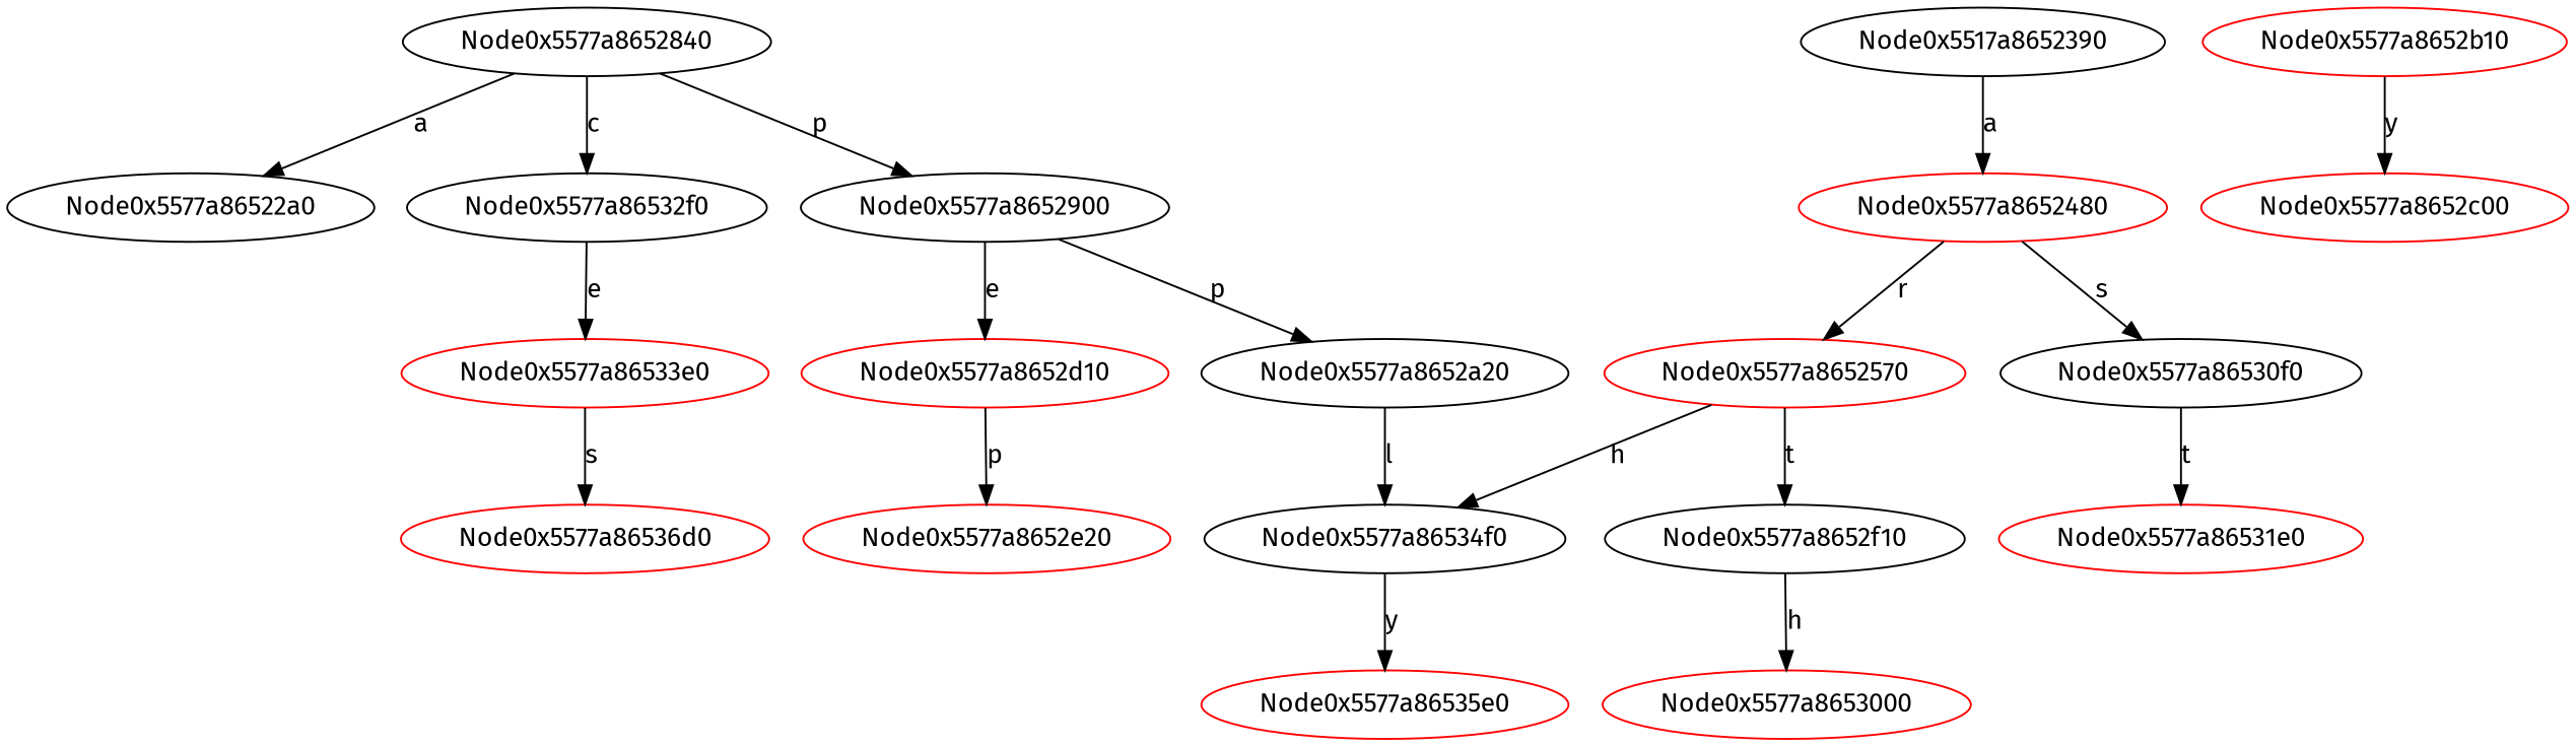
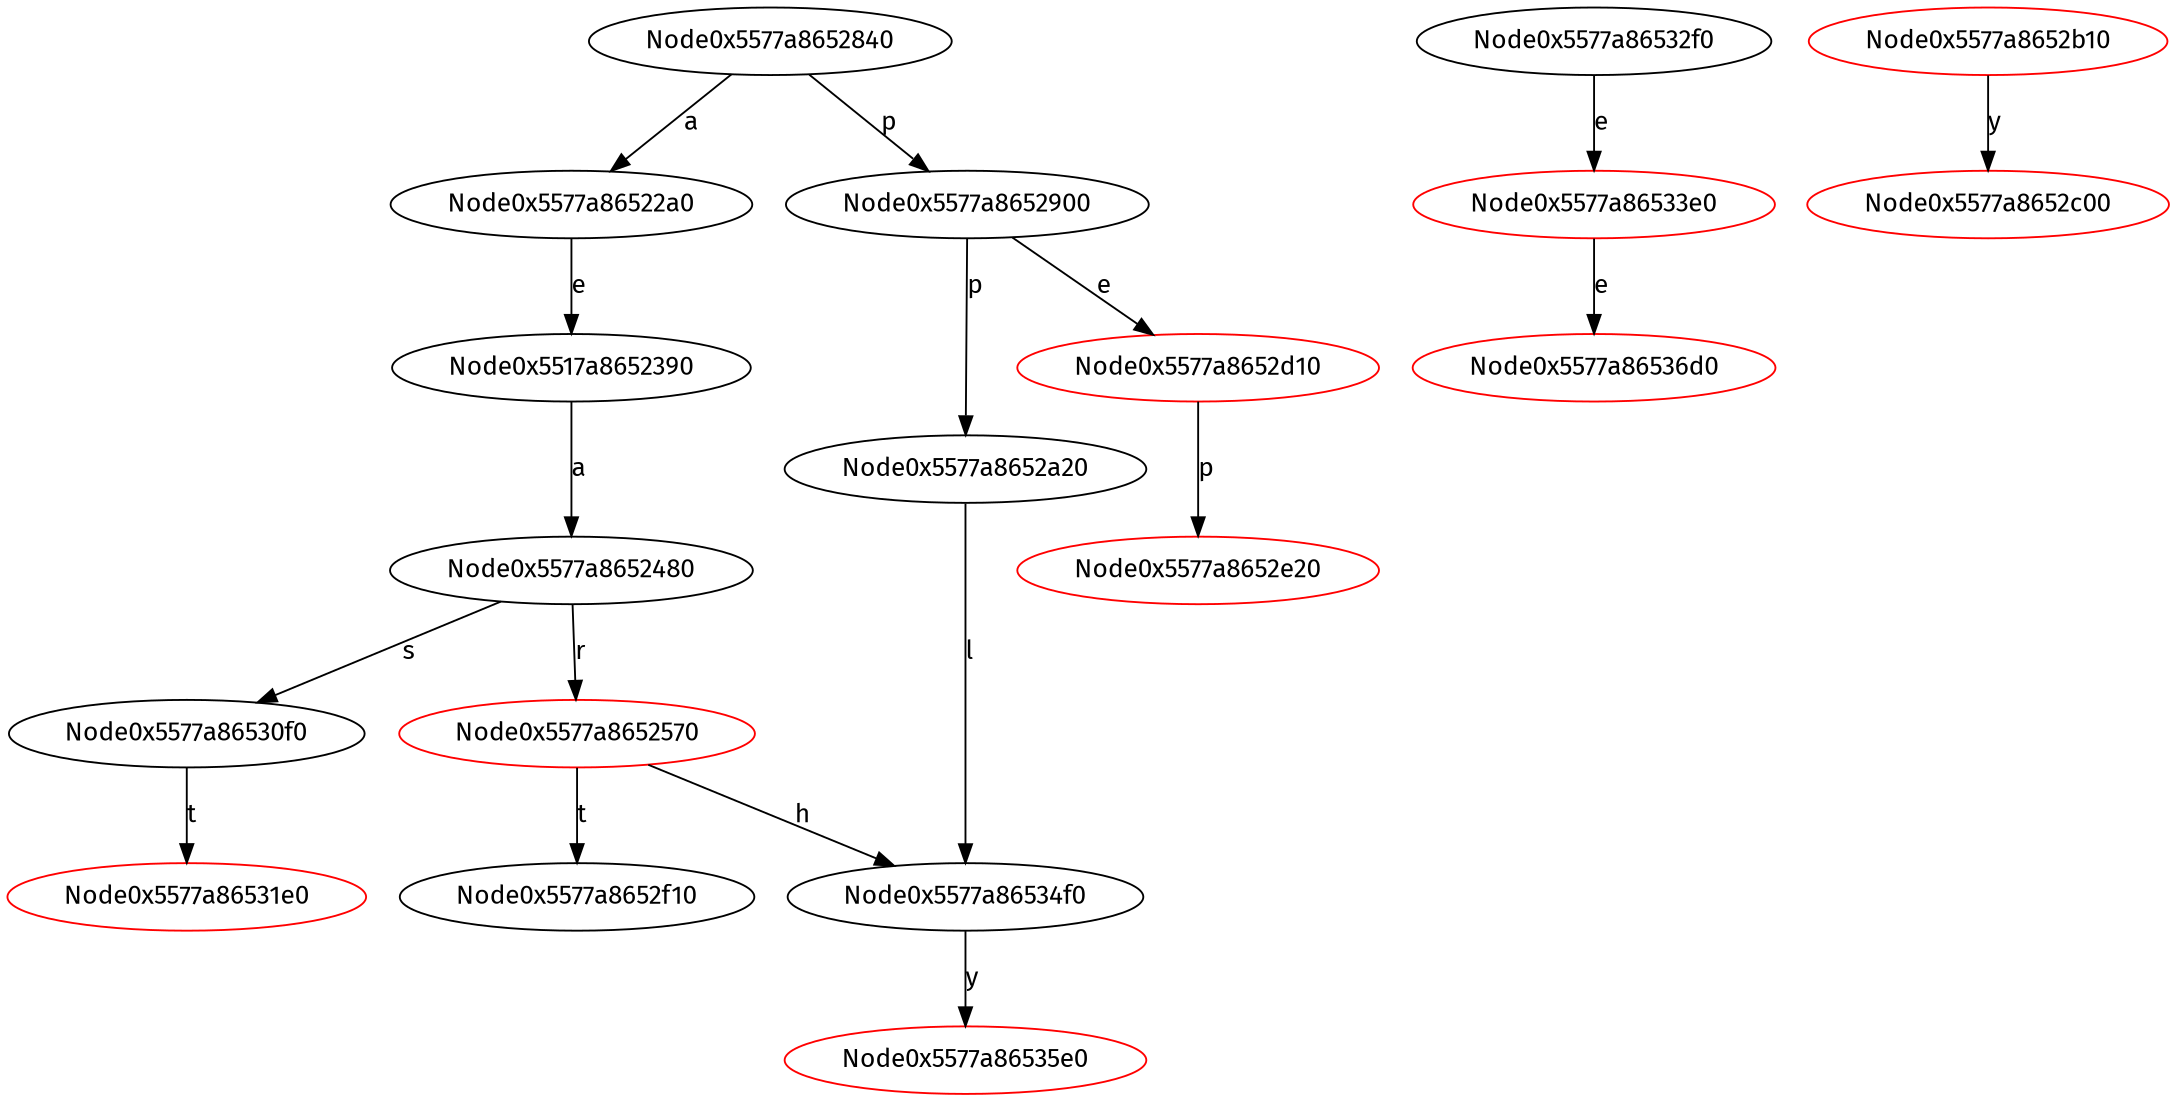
  digraph {
    fontname="Fira Sans"
    node [fontname="Fira Sans" color=red]
    edge [fontname="Fira Sans"]
    Node0x5577a86522a0 [color=""]
    n2 [label=Node0x5517a8652390 color=""]
    Node0x5577a8652840 [color=""]
    Node0x5577a86532f0 [color=""]
    n5 [label=Node0x5577a8652900 color=""]
-   Node0x5577a8652480
+   Node0x5577a8652480 [color=""]
    Node0x5577a86533e0
    Node0x5577a8652d10
    Node0x5577a8652a20 [color=black]
    Node0x5577a8652570
    Node0x5577a86530f0 [color=""]
    Node0x5577a86536d0
    Node0x5577a8652e20
    Node0x5577a86534f0 [color=black]
    Node0x5577a8652f10 [color=""]
    Node0x5577a86531e0
    Node0x5577a8652b10
    Node0x5577a8652c00
    Node0x5577a86535e0
-   Node0x5577a8653000
+   Node0x5577a86522a0 -> n2 [label=e]
    n2 -> Node0x5577a8652480 [label=a]
    Node0x5577a8652840 -> Node0x5577a86522a0 [label=a]
-   Node0x5577a8652840 -> Node0x5577a86532f0 [label=c]
    Node0x5577a8652840 -> n5 [label=p]
    Node0x5577a86532f0 -> Node0x5577a86533e0 [label=e]
    n5 -> Node0x5577a8652d10 [label=e]
    n5 -> Node0x5577a8652a20 [label=p]
    Node0x5577a8652480 -> Node0x5577a8652570 [label=r]
    Node0x5577a8652480 -> Node0x5577a86530f0 [label=s]
-   Node0x5577a86533e0 -> Node0x5577a86536d0 [label=s]
+   Node0x5577a86533e0 -> Node0x5577a86536d0 [label=e]
    Node0x5577a8652d10 -> Node0x5577a8652e20 [label=p]
    Node0x5577a8652a20 -> Node0x5577a86534f0 [label=l]
    Node0x5577a8652570 -> Node0x5577a86534f0 [label=h]
    Node0x5577a8652570 -> Node0x5577a8652f10 [label=t]
    Node0x5577a86530f0 -> Node0x5577a86531e0 [label=t]
    Node0x5577a86534f0 -> Node0x5577a86535e0 [label=y]
-   Node0x5577a8652f10 -> Node0x5577a8653000 [label=h]
    Node0x5577a8652b10 -> Node0x5577a8652c00 [label=y]
  }
